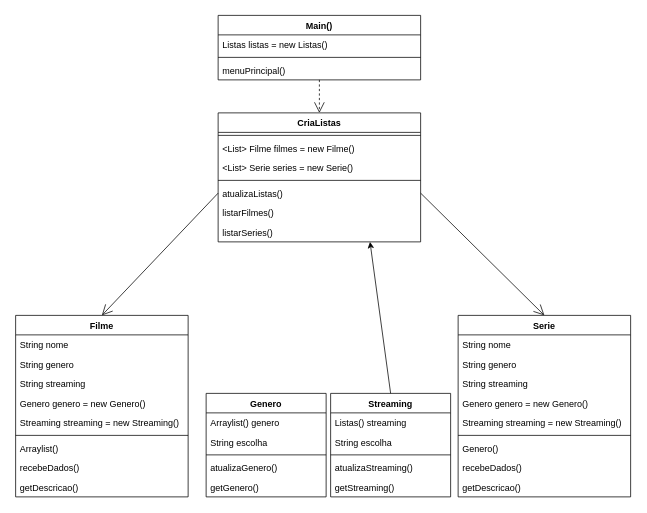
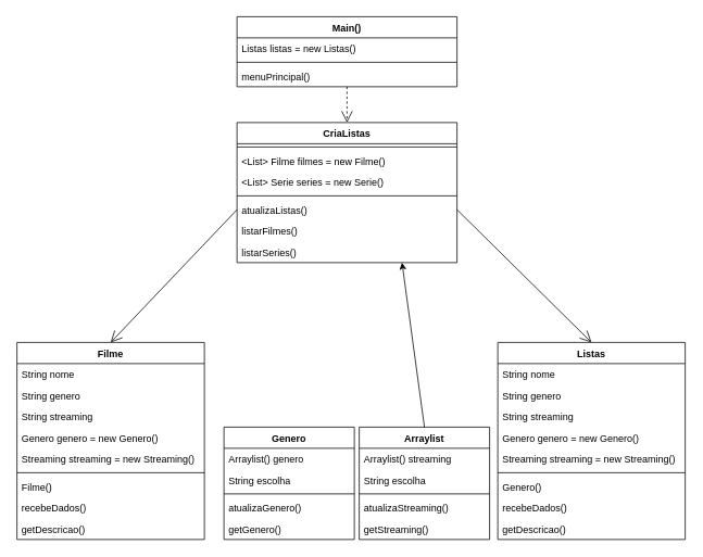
  <mxCell id="0" />
  <mxCell id="1" parent="0" />
  <mxCell id="2" value="Main()" style="swimlane;fontStyle=1;align=center;verticalAlign=top;childLayout=stackLayout;horizontal=1;startSize=26;horizontalStack=0;resizeParent=1;resizeParentMax=0;resizeLast=0;collapsible=1;marginBottom=0;" parent="1" vertex="1"><mxGeometry x="290" y="20" width="270" height="86" as="geometry" /></mxCell>
  <mxCell id="3" value="Listas listas = new Listas()" style="text;strokeColor=none;fillColor=none;align=left;verticalAlign=top;spacingLeft=4;spacingRight=4;overflow=hidden;rotatable=0;points=[[0,0.5],[1,0.5]];portConstraint=eastwest;" parent="2" vertex="1"><mxGeometry y="26" width="270" height="26" as="geometry" /></mxCell>
  <mxCell id="4" value="" style="line;strokeWidth=1;fillColor=none;align=left;verticalAlign=middle;spacingTop=-1;spacingLeft=3;spacingRight=3;rotatable=0;labelPosition=right;points=[];portConstraint=eastwest;strokeColor=inherit;" parent="2" vertex="1"><mxGeometry y="52" width="270" height="8" as="geometry" /></mxCell>
  <mxCell id="5" value="menuPrincipal()" style="text;strokeColor=none;fillColor=none;align=left;verticalAlign=top;spacingLeft=4;spacingRight=4;overflow=hidden;rotatable=0;points=[[0,0.5],[1,0.5]];portConstraint=eastwest;" parent="2" vertex="1"><mxGeometry y="60" width="270" height="26" as="geometry" /></mxCell>
  <mxCell id="6" value="CriaListas" style="swimlane;fontStyle=1;align=center;verticalAlign=top;childLayout=stackLayout;horizontal=1;startSize=26;horizontalStack=0;resizeParent=1;resizeParentMax=0;resizeLast=0;collapsible=1;marginBottom=0;" parent="1" vertex="1"><mxGeometry x="290" y="150" width="270" height="172" as="geometry" /></mxCell>
  <mxCell id="7" value="" style="line;strokeWidth=1;fillColor=none;align=left;verticalAlign=middle;spacingTop=-1;spacingLeft=3;spacingRight=3;rotatable=0;labelPosition=right;points=[];portConstraint=eastwest;strokeColor=inherit;" parent="6" vertex="1"><mxGeometry y="26" width="270" height="8" as="geometry" /></mxCell>
  <mxCell id="8" value="&lt;List&gt; Filme filmes = new Filme()" style="text;strokeColor=none;fillColor=none;align=left;verticalAlign=top;spacingLeft=4;spacingRight=4;overflow=hidden;rotatable=0;points=[[0,0.5],[1,0.5]];portConstraint=eastwest;" parent="6" vertex="1"><mxGeometry y="34" width="270" height="26" as="geometry" /></mxCell>
  <mxCell id="9" value="&lt;List&gt; Serie series = new Serie()" style="text;strokeColor=none;fillColor=none;align=left;verticalAlign=top;spacingLeft=4;spacingRight=4;overflow=hidden;rotatable=0;points=[[0,0.5],[1,0.5]];portConstraint=eastwest;" parent="6" vertex="1"><mxGeometry y="60" width="270" height="26" as="geometry" /></mxCell>
  <mxCell id="10" value="" style="line;strokeWidth=1;fillColor=none;align=left;verticalAlign=middle;spacingTop=-1;spacingLeft=3;spacingRight=3;rotatable=0;labelPosition=right;points=[];portConstraint=eastwest;strokeColor=inherit;" parent="6" vertex="1"><mxGeometry y="86" width="270" height="8" as="geometry" /></mxCell>
  <mxCell id="11" value="atualizaListas()" style="text;strokeColor=none;fillColor=none;align=left;verticalAlign=top;spacingLeft=4;spacingRight=4;overflow=hidden;rotatable=0;points=[[0,0.5],[1,0.5]];portConstraint=eastwest;" parent="6" vertex="1"><mxGeometry y="94" width="270" height="26" as="geometry" /></mxCell>
  <mxCell id="12" value="listarFilmes()" style="text;strokeColor=none;fillColor=none;align=left;verticalAlign=top;spacingLeft=4;spacingRight=4;overflow=hidden;rotatable=0;points=[[0,0.5],[1,0.5]];portConstraint=eastwest;" parent="6" vertex="1"><mxGeometry y="120" width="270" height="26" as="geometry" /></mxCell>
  <mxCell id="13" value="listarSeries()" style="text;strokeColor=none;fillColor=none;align=left;verticalAlign=top;spacingLeft=4;spacingRight=4;overflow=hidden;rotatable=0;points=[[0,0.5],[1,0.5]];portConstraint=eastwest;" parent="6" vertex="1"><mxGeometry y="146" width="270" height="26" as="geometry" /></mxCell>
  <mxCell id="14" value="Filme" style="swimlane;fontStyle=1;align=center;verticalAlign=top;childLayout=stackLayout;horizontal=1;startSize=26;horizontalStack=0;resizeParent=1;resizeParentMax=0;resizeLast=0;collapsible=1;marginBottom=0;" parent="1" vertex="1"><mxGeometry y="420" width="230" height="242" as="geometry" x="20" /></mxCell>
  <mxCell id="15" value="String nome" style="text;strokeColor=none;fillColor=none;align=left;verticalAlign=top;spacingLeft=4;spacingRight=4;overflow=hidden;rotatable=0;points=[[0,0.5],[1,0.5]];portConstraint=eastwest;" parent="14" vertex="1"><mxGeometry y="26" width="230" height="26" as="geometry" /></mxCell>
  <mxCell id="16" value="String genero" style="text;strokeColor=none;fillColor=none;align=left;verticalAlign=top;spacingLeft=4;spacingRight=4;overflow=hidden;rotatable=0;points=[[0,0.5],[1,0.5]];portConstraint=eastwest;" parent="14" vertex="1"><mxGeometry y="52" width="230" height="26" as="geometry" /></mxCell>
  <mxCell id="17" value="String streaming" style="text;strokeColor=none;fillColor=none;align=left;verticalAlign=top;spacingLeft=4;spacingRight=4;overflow=hidden;rotatable=0;points=[[0,0.5],[1,0.5]];portConstraint=eastwest;" parent="14" vertex="1"><mxGeometry y="78" width="230" height="26" as="geometry" /></mxCell>
  <mxCell id="18" value="Genero genero = new Genero()" style="text;strokeColor=none;fillColor=none;align=left;verticalAlign=top;spacingLeft=4;spacingRight=4;overflow=hidden;rotatable=0;points=[[0,0.5],[1,0.5]];portConstraint=eastwest;" parent="14" vertex="1"><mxGeometry y="104" width="230" height="26" as="geometry" /></mxCell>
  <mxCell id="19" value="Streaming streaming = new Streaming()" style="text;strokeColor=none;fillColor=none;align=left;verticalAlign=top;spacingLeft=4;spacingRight=4;overflow=hidden;rotatable=0;points=[[0,0.5],[1,0.5]];portConstraint=eastwest;" parent="14" vertex="1"><mxGeometry y="130" width="230" height="26" as="geometry" /></mxCell>
  <mxCell id="20" value="" style="line;strokeWidth=1;fillColor=none;align=left;verticalAlign=middle;spacingTop=-1;spacingLeft=3;spacingRight=3;rotatable=0;labelPosition=right;points=[];portConstraint=eastwest;strokeColor=inherit;" parent="14" vertex="1"><mxGeometry y="156" width="230" height="8" as="geometry" /></mxCell>
- <mxCell id="21" value="Arraylist()" style="text;strokeColor=none;fillColor=none;align=left;verticalAlign=top;spacingLeft=4;spacingRight=4;overflow=hidden;rotatable=0;points=[[0,0.5],[1,0.5]];portConstraint=eastwest;" parent="14" vertex="1"><mxGeometry y="164" width="230" height="26" as="geometry" /></mxCell>
+ <mxCell id="21" value="Filme()" style="text;strokeColor=none;fillColor=none;align=left;verticalAlign=top;spacingLeft=4;spacingRight=4;overflow=hidden;rotatable=0;points=[[0,0.5],[1,0.5]];portConstraint=eastwest;" parent="14" vertex="1"><mxGeometry y="164" width="230" height="26" as="geometry" /></mxCell>
  <mxCell id="22" value="recebeDados()" style="text;strokeColor=none;fillColor=none;align=left;verticalAlign=top;spacingLeft=4;spacingRight=4;overflow=hidden;rotatable=0;points=[[0,0.5],[1,0.5]];portConstraint=eastwest;" parent="14" vertex="1"><mxGeometry y="190" width="230" height="26" as="geometry" /></mxCell>
  <mxCell id="23" value="getDescricao()" style="text;strokeColor=none;fillColor=none;align=left;verticalAlign=top;spacingLeft=4;spacingRight=4;overflow=hidden;rotatable=0;points=[[0,0.5],[1,0.5]];portConstraint=eastwest;" parent="14" vertex="1"><mxGeometry y="216" width="230" height="26" as="geometry" /></mxCell>
- <mxCell id="24" value="Serie" style="swimlane;fontStyle=1;align=center;verticalAlign=top;childLayout=stackLayout;horizontal=1;startSize=26;horizontalStack=0;resizeParent=1;resizeParentMax=0;resizeLast=0;collapsible=1;marginBottom=0;" parent="1" vertex="1"><mxGeometry x="610" y="420" width="230" height="242" as="geometry" /></mxCell>
+ <mxCell id="24" value="Listas" style="swimlane;fontStyle=1;align=center;verticalAlign=top;childLayout=stackLayout;horizontal=1;startSize=26;horizontalStack=0;resizeParent=1;resizeParentMax=0;resizeLast=0;collapsible=1;marginBottom=0;" parent="1" vertex="1"><mxGeometry x="610" y="420" width="230" height="242" as="geometry" /></mxCell>
  <mxCell id="25" value="String nome" style="text;strokeColor=none;fillColor=none;align=left;verticalAlign=top;spacingLeft=4;spacingRight=4;overflow=hidden;rotatable=0;points=[[0,0.5],[1,0.5]];portConstraint=eastwest;" parent="24" vertex="1"><mxGeometry y="26" width="230" height="26" as="geometry" /></mxCell>
  <mxCell id="26" value="String genero" style="text;strokeColor=none;fillColor=none;align=left;verticalAlign=top;spacingLeft=4;spacingRight=4;overflow=hidden;rotatable=0;points=[[0,0.5],[1,0.5]];portConstraint=eastwest;" parent="24" vertex="1"><mxGeometry y="52" width="230" height="26" as="geometry" /></mxCell>
  <mxCell id="27" value="String streaming" style="text;strokeColor=none;fillColor=none;align=left;verticalAlign=top;spacingLeft=4;spacingRight=4;overflow=hidden;rotatable=0;points=[[0,0.5],[1,0.5]];portConstraint=eastwest;" parent="24" vertex="1"><mxGeometry y="78" width="230" height="26" as="geometry" /></mxCell>
  <mxCell id="28" value="Genero genero = new Genero()" style="text;strokeColor=none;fillColor=none;align=left;verticalAlign=top;spacingLeft=4;spacingRight=4;overflow=hidden;rotatable=0;points=[[0,0.5],[1,0.5]];portConstraint=eastwest;" parent="24" vertex="1"><mxGeometry y="104" width="230" height="26" as="geometry" /></mxCell>
  <mxCell id="29" value="Streaming streaming = new Streaming()" style="text;strokeColor=none;fillColor=none;align=left;verticalAlign=top;spacingLeft=4;spacingRight=4;overflow=hidden;rotatable=0;points=[[0,0.5],[1,0.5]];portConstraint=eastwest;" parent="24" vertex="1"><mxGeometry y="130" width="230" height="26" as="geometry" /></mxCell>
  <mxCell id="30" value="" style="line;strokeWidth=1;fillColor=none;align=left;verticalAlign=middle;spacingTop=-1;spacingLeft=3;spacingRight=3;rotatable=0;labelPosition=right;points=[];portConstraint=eastwest;strokeColor=inherit;" parent="24" vertex="1"><mxGeometry y="156" width="230" height="8" as="geometry" /></mxCell>
  <mxCell id="31" value="Genero()" style="text;strokeColor=none;fillColor=none;align=left;verticalAlign=top;spacingLeft=4;spacingRight=4;overflow=hidden;rotatable=0;points=[[0,0.5],[1,0.5]];portConstraint=eastwest;" parent="24" vertex="1"><mxGeometry y="164" width="230" height="26" as="geometry" /></mxCell>
  <mxCell id="32" value="recebeDados()" style="text;strokeColor=none;fillColor=none;align=left;verticalAlign=top;spacingLeft=4;spacingRight=4;overflow=hidden;rotatable=0;points=[[0,0.5],[1,0.5]];portConstraint=eastwest;" parent="24" vertex="1"><mxGeometry y="190" width="230" height="26" as="geometry" /></mxCell>
  <mxCell id="33" value="getDescricao()" style="text;strokeColor=none;fillColor=none;align=left;verticalAlign=top;spacingLeft=4;spacingRight=4;overflow=hidden;rotatable=0;points=[[0,0.5],[1,0.5]];portConstraint=eastwest;" parent="24" vertex="1"><mxGeometry y="216" width="230" height="26" as="geometry" /></mxCell>
  <mxCell id="34" value="" style="endArrow=open;endFill=1;endSize=12;html=1;rounded=0;exitX=0.5;exitY=1;exitDx=0;exitDy=0;entryX=0.5;entryY=0;entryDx=0;entryDy=0;dashed=1;" parent="1" source="2" target="6" edge="1"><mxGeometry width="160" relative="1" as="geometry"><mxPoint x="420" y="130" as="sourcePoint" /><mxPoint x="580" y="130" as="targetPoint" /></mxGeometry></mxCell>
  <mxCell id="35" value="" style="endArrow=open;endFill=1;endSize=12;html=1;rounded=0;entryX=0.5;entryY=0;entryDx=0;entryDy=0;exitX=0;exitY=0.5;exitDx=0;exitDy=0;" parent="1" target="14" edge="1"><mxGeometry width="160" relative="1" as="geometry"><mxPoint x="290" y="257" as="sourcePoint" /><mxPoint x="540" y="440" as="targetPoint" /></mxGeometry></mxCell>
  <mxCell id="36" value="" style="endArrow=open;endFill=1;endSize=12;html=1;rounded=0;entryX=0.5;entryY=0;entryDx=0;entryDy=0;exitX=1;exitY=0.5;exitDx=0;exitDy=0;" parent="1" target="24" edge="1"><mxGeometry width="160" relative="1" as="geometry"><mxPoint x="560" y="257" as="sourcePoint" /><mxPoint x="680" y="420" as="targetPoint" /></mxGeometry></mxCell>
  <mxCell id="37" value="Genero" style="swimlane;fontStyle=1;align=center;verticalAlign=top;childLayout=stackLayout;horizontal=1;startSize=26;horizontalStack=0;resizeParent=1;resizeParentMax=0;resizeLast=0;collapsible=1;marginBottom=0;" parent="1" vertex="1"><mxGeometry x="274" y="524" width="160" height="138" as="geometry" /></mxCell>
  <mxCell id="38" value="Arraylist() genero" style="text;strokeColor=none;fillColor=none;align=left;verticalAlign=top;spacingLeft=4;spacingRight=4;overflow=hidden;rotatable=0;points=[[0,0.5],[1,0.5]];portConstraint=eastwest;" parent="37" vertex="1"><mxGeometry y="26" width="160" height="26" as="geometry" /></mxCell>
  <mxCell id="39" value="String escolha" style="text;strokeColor=none;fillColor=none;align=left;verticalAlign=top;spacingLeft=4;spacingRight=4;overflow=hidden;rotatable=0;points=[[0,0.5],[1,0.5]];portConstraint=eastwest;" parent="37" vertex="1"><mxGeometry y="52" width="160" height="26" as="geometry" /></mxCell>
  <mxCell id="40" value="" style="line;strokeWidth=1;fillColor=none;align=left;verticalAlign=middle;spacingTop=-1;spacingLeft=3;spacingRight=3;rotatable=0;labelPosition=right;points=[];portConstraint=eastwest;strokeColor=inherit;" parent="37" vertex="1"><mxGeometry y="78" width="160" height="8" as="geometry" /></mxCell>
  <mxCell id="41" value="atualizaGenero()" style="text;strokeColor=none;fillColor=none;align=left;verticalAlign=top;spacingLeft=4;spacingRight=4;overflow=hidden;rotatable=0;points=[[0,0.5],[1,0.5]];portConstraint=eastwest;" parent="37" vertex="1"><mxGeometry y="86" width="160" height="26" as="geometry" /></mxCell>
  <mxCell id="42" value="getGenero()" style="text;strokeColor=none;fillColor=none;align=left;verticalAlign=top;spacingLeft=4;spacingRight=4;overflow=hidden;rotatable=0;points=[[0,0.5],[1,0.5]];portConstraint=eastwest;" parent="37" vertex="1"><mxGeometry y="112" width="160" height="26" as="geometry" /></mxCell>
- <mxCell id="43" value="Streaming" style="swimlane;fontStyle=1;align=center;verticalAlign=top;childLayout=stackLayout;horizontal=1;startSize=26;horizontalStack=0;resizeParent=1;resizeParentMax=0;resizeLast=0;collapsible=1;marginBottom=0;" parent="1" vertex="1"><mxGeometry x="440" y="524" width="160" height="138" as="geometry" /></mxCell>
- <mxCell id="44" value="Listas() streaming" style="text;strokeColor=none;fillColor=none;align=left;verticalAlign=top;spacingLeft=4;spacingRight=4;overflow=hidden;rotatable=0;points=[[0,0.5],[1,0.5]];portConstraint=eastwest;" parent="43" vertex="1"><mxGeometry y="26" width="160" height="26" as="geometry" /></mxCell>
+ <mxCell id="43" value="Arraylist" style="swimlane;fontStyle=1;align=center;verticalAlign=top;childLayout=stackLayout;horizontal=1;startSize=26;horizontalStack=0;resizeParent=1;resizeParentMax=0;resizeLast=0;collapsible=1;marginBottom=0;" parent="1" vertex="1"><mxGeometry x="440" y="524" width="160" height="138" as="geometry" /></mxCell>
+ <mxCell id="44" value="Arraylist() streaming" style="text;strokeColor=none;fillColor=none;align=left;verticalAlign=top;spacingLeft=4;spacingRight=4;overflow=hidden;rotatable=0;points=[[0,0.5],[1,0.5]];portConstraint=eastwest;" parent="43" vertex="1"><mxGeometry y="26" width="160" height="26" as="geometry" /></mxCell>
  <mxCell id="45" value="String escolha" style="text;strokeColor=none;fillColor=none;align=left;verticalAlign=top;spacingLeft=4;spacingRight=4;overflow=hidden;rotatable=0;points=[[0,0.5],[1,0.5]];portConstraint=eastwest;" parent="43" vertex="1"><mxGeometry y="52" width="160" height="26" as="geometry" /></mxCell>
  <mxCell id="46" value="" style="line;strokeWidth=1;fillColor=none;align=left;verticalAlign=middle;spacingTop=-1;spacingLeft=3;spacingRight=3;rotatable=0;labelPosition=right;points=[];portConstraint=eastwest;strokeColor=inherit;" parent="43" vertex="1"><mxGeometry y="78" width="160" height="8" as="geometry" /></mxCell>
  <mxCell id="47" value="atualizaStreaming()" style="text;strokeColor=none;fillColor=none;align=left;verticalAlign=top;spacingLeft=4;spacingRight=4;overflow=hidden;rotatable=0;points=[[0,0.5],[1,0.5]];portConstraint=eastwest;" parent="43" vertex="1"><mxGeometry y="86" width="160" height="26" as="geometry" /></mxCell>
  <mxCell id="48" value="getStreaming()" style="text;strokeColor=none;fillColor=none;align=left;verticalAlign=top;spacingLeft=4;spacingRight=4;overflow=hidden;rotatable=0;points=[[0,0.5],[1,0.5]];portConstraint=eastwest;" parent="43" vertex="1"><mxGeometry y="112" width="160" height="26" as="geometry" /></mxCell>
  <mxCell id="49" value="" style="endArrow=classic;html=1;rounded=0;exitX=0.5;exitY=0;exitDx=0;exitDy=0;entryX=0.75;entryY=1;entryDx=0;entryDy=0;" parent="1" source="43" target="6" edge="1"><mxGeometry width="50" height="50" relative="1" as="geometry"><mxPoint x="540" y="460" as="sourcePoint" /><mxPoint x="590" y="410" as="targetPoint" /></mxGeometry></mxCell>
